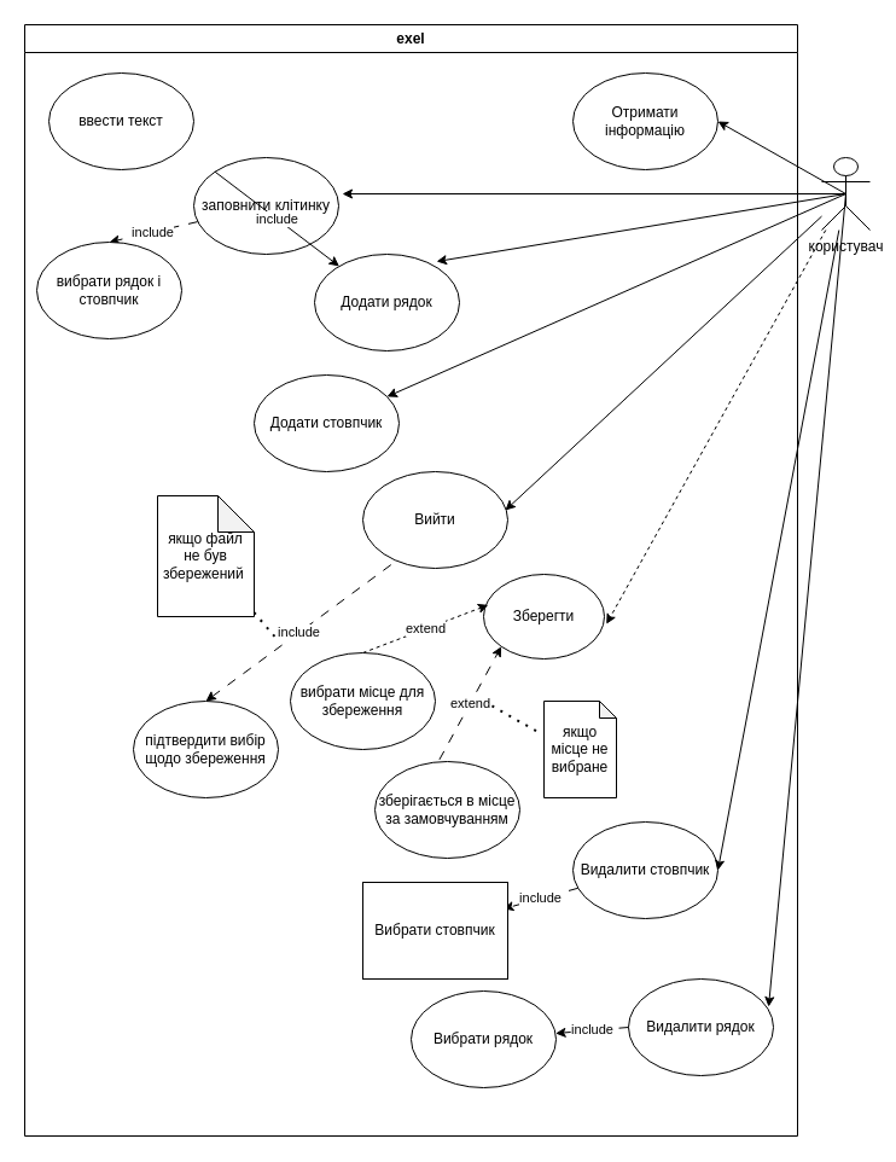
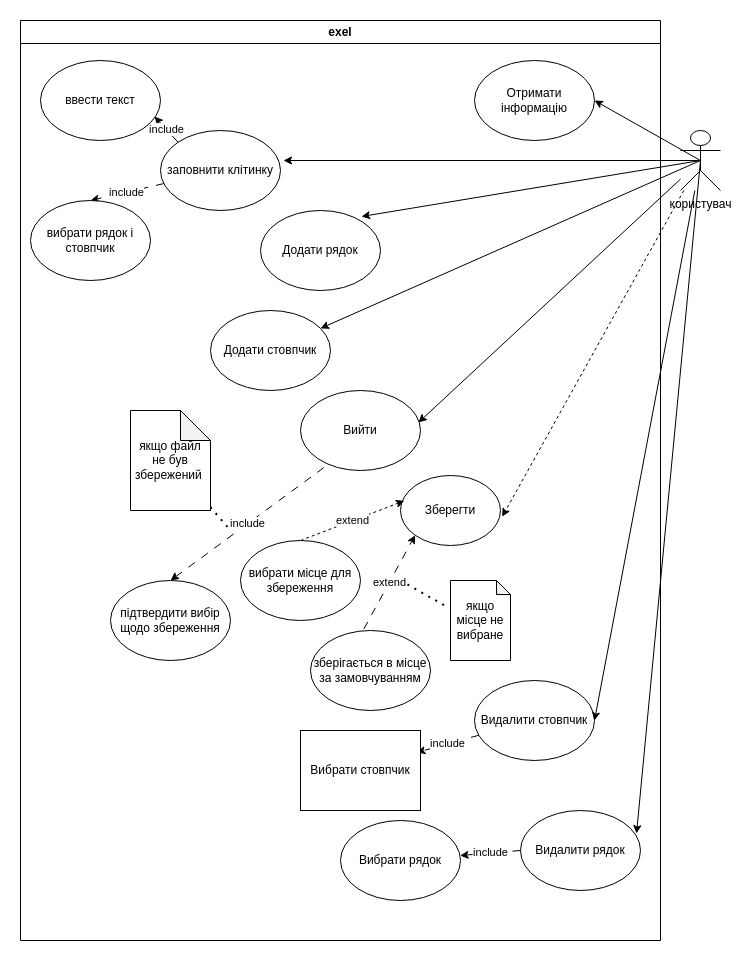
  <mxCell id="0" />
  <mxCell id="1" parent="0" />
  <mxCell id="2" value="exel" style="swimlane;whiteSpace=wrap;html=1;" parent="1" vertex="1"><mxGeometry x="20" y="20" width="640" height="920" as="geometry" /></mxCell>
  <mxCell id="3" value="Зберегти" style="ellipse;whiteSpace=wrap;html=1;" parent="2" vertex="1"><mxGeometry x="380" y="455" width="100" height="70" as="geometry" /></mxCell>
  <mxCell id="4" value="Вийти" style="ellipse;whiteSpace=wrap;html=1;" parent="2" vertex="1"><mxGeometry x="280" y="370" width="120" height="80" as="geometry" /></mxCell>
  <mxCell id="5" value="Отримати інформацію" style="ellipse;whiteSpace=wrap;html=1;" parent="2" vertex="1"><mxGeometry x="454" y="40" width="120" height="80" as="geometry" /></mxCell>
  <mxCell id="6" value="Додати рядок" style="ellipse;whiteSpace=wrap;html=1;" parent="2" vertex="1"><mxGeometry x="240" y="190" width="120" height="80" as="geometry" /></mxCell>
  <mxCell id="7" value="Додати стовпчик" style="ellipse;whiteSpace=wrap;html=1;" parent="2" vertex="1"><mxGeometry x="190" y="290" width="120" height="80" as="geometry" /></mxCell>
  <mxCell id="8" value="Видалити стовпчик" style="ellipse;whiteSpace=wrap;html=1;" parent="2" vertex="1"><mxGeometry x="454" y="660" width="120" height="80" as="geometry" /></mxCell>
  <mxCell id="9" value="Видалити рядок" style="ellipse;whiteSpace=wrap;html=1;" parent="2" vertex="1"><mxGeometry x="500" y="790" width="120" height="80" as="geometry" /></mxCell>
  <mxCell id="10" value="include" style="endArrow=classic;html=1;rounded=0;entryX=0.5;entryY=0;entryDx=0;entryDy=0;dashed=1;dashPattern=8 8;" parent="2" source="14" target="11" edge="1"><mxGeometry width="50" height="50" relative="1" as="geometry"><mxPoint x="50" y="350" as="sourcePoint" /><mxPoint x="70" y="340" as="targetPoint" /></mxGeometry></mxCell>
  <mxCell id="11" value="вибрати рядок і стовпчик" style="ellipse;whiteSpace=wrap;html=1;" parent="2" vertex="1"><mxGeometry x="10" y="180" width="120" height="80" as="geometry" /></mxCell>
  <mxCell id="12" value="include" style="endArrow=classic;html=1;rounded=0;dashed=1;dashPattern=8 8;entryX=0.97;entryY=0.274;entryDx=0;entryDy=0;entryPerimeter=0;" parent="2" source="8" target="13" edge="1"><mxGeometry width="50" height="50" relative="1" as="geometry"><mxPoint x="70" y="550" as="sourcePoint" /><mxPoint x="290" y="590" as="targetPoint" /></mxGeometry></mxCell>
  <mxCell id="13" value="Вибрати стовпчик" style="whiteSpace=wrap;html=1;rounded=0;" parent="2" vertex="1"><mxGeometry x="280" y="710" width="120" height="80" as="geometry" /></mxCell>
  <mxCell id="14" value="заповнити клітинку&lt;br&gt;" style="ellipse;whiteSpace=wrap;html=1;" parent="2" vertex="1"><mxGeometry x="140" y="110" width="120" height="80" as="geometry" /></mxCell>
  <mxCell id="15" value="якщо файл не був збережений&amp;nbsp;" style="shape=note;whiteSpace=wrap;html=1;backgroundOutline=1;darkOpacity=0.05;" parent="2" vertex="1"><mxGeometry x="110" y="390" width="80" height="100" as="geometry" /></mxCell>
  <mxCell id="16" value="" style="endArrow=none;dashed=1;html=1;dashPattern=1 3;strokeWidth=2;rounded=0;" parent="2" source="15" edge="1"><mxGeometry width="50" height="50" relative="1" as="geometry"><mxPoint x="110" y="640" as="sourcePoint" /><mxPoint x="210" y="510" as="targetPoint" /></mxGeometry></mxCell>
  <mxCell id="17" value="include" style="endArrow=classic;html=1;rounded=0;exitX=0.194;exitY=0.964;exitDx=0;exitDy=0;exitPerimeter=0;dashed=1;dashPattern=8 8;entryX=0.5;entryY=0;entryDx=0;entryDy=0;" parent="2" source="4" target="18" edge="1"><mxGeometry width="50" height="50" relative="1" as="geometry"><mxPoint x="160" y="630" as="sourcePoint" /><mxPoint x="210" y="600" as="targetPoint" /></mxGeometry></mxCell>
  <mxCell id="18" value="підтвердити вибір щодо збереження" style="ellipse;whiteSpace=wrap;html=1;" parent="2" vertex="1"><mxGeometry x="90" y="560" width="120" height="80" as="geometry" /></mxCell>
  <mxCell id="19" value="extend" style="endArrow=classic;html=1;rounded=0;entryX=0.038;entryY=0.362;entryDx=0;entryDy=0;entryPerimeter=0;dashed=1;exitX=0.5;exitY=0;exitDx=0;exitDy=0;" parent="2" source="20" target="3" edge="1"><mxGeometry width="50" height="50" relative="1" as="geometry"><mxPoint x="330" y="580" as="sourcePoint" /><mxPoint x="320" y="590" as="targetPoint" /></mxGeometry></mxCell>
  <mxCell id="20" value="вибрати місце для збереження" style="ellipse;whiteSpace=wrap;html=1;" parent="2" vertex="1"><mxGeometry x="220" y="520" width="120" height="80" as="geometry" /></mxCell>
- <mxCell id="21" value="include" style="endArrow=classic;html=1;rounded=0;exitX=0;exitY=0;exitDx=0;exitDy=0;" edge="1" parent="2" source="14" target="6"><mxGeometry width="50" height="50" relative="1" as="geometry"><mxPoint x="80" y="110" as="sourcePoint" /><mxPoint x="100" y="100" as="targetPoint" /></mxGeometry></mxCell>
+ <mxCell id="21" value="include" style="endArrow=classic;html=1;rounded=0;exitX=0;exitY=0;exitDx=0;exitDy=0;entryX=0.95;entryY=0.701;entryDx=0;entryDy=0;entryPerimeter=0;" edge="1" parent="2" source="14" target="22"><mxGeometry width="50" height="50" relative="1" as="geometry"><mxPoint x="80" y="110" as="sourcePoint" /><mxPoint x="100" y="100" as="targetPoint" /></mxGeometry></mxCell>
  <mxCell id="22" value="ввести текст" style="ellipse;whiteSpace=wrap;html=1;" vertex="1" parent="2"><mxGeometry x="20" y="40" width="120" height="80" as="geometry" /></mxCell>
  <mxCell id="23" value="якщо місце не вибране" style="shape=note;whiteSpace=wrap;html=1;backgroundOutline=1;darkOpacity=0.05;size=14;" vertex="1" parent="2"><mxGeometry x="430" y="560" width="60" height="80" as="geometry" /></mxCell>
  <mxCell id="24" value="" style="endArrow=none;dashed=1;html=1;dashPattern=1 3;strokeWidth=2;rounded=0;entryX=-0.051;entryY=0.333;entryDx=0;entryDy=0;entryPerimeter=0;" edge="1" parent="2" target="23"><mxGeometry width="50" height="50" relative="1" as="geometry"><mxPoint x="380" y="560" as="sourcePoint" /><mxPoint x="310" y="530" as="targetPoint" /></mxGeometry></mxCell>
  <mxCell id="25" value="Вибрати рядок" style="ellipse;whiteSpace=wrap;html=1;" vertex="1" parent="2"><mxGeometry x="320" y="800" width="120" height="80" as="geometry" /></mxCell>
  <mxCell id="26" value="include" style="endArrow=classic;html=1;rounded=0;exitX=0;exitY=0.5;exitDx=0;exitDy=0;dashed=1;dashPattern=8 8;" parent="2" source="9" target="25" edge="1"><mxGeometry width="50" height="50" relative="1" as="geometry"><mxPoint x="310" y="590" as="sourcePoint" /><mxPoint x="370" y="580" as="targetPoint" /></mxGeometry></mxCell>
  <mxCell id="27" value="extend" style="endArrow=classic;html=1;rounded=0;entryX=0;entryY=1;entryDx=0;entryDy=0;dashed=1;dashPattern=8 8;exitX=0.445;exitY=-0.02;exitDx=0;exitDy=0;exitPerimeter=0;" edge="1" parent="2" source="28" target="3"><mxGeometry width="50" height="50" relative="1" as="geometry"><mxPoint x="360" y="590" as="sourcePoint" /><mxPoint x="360" y="590" as="targetPoint" /></mxGeometry></mxCell>
  <mxCell id="28" value="зберігається в місце за замовчуванням" style="ellipse;whiteSpace=wrap;html=1;" vertex="1" parent="2"><mxGeometry x="290" y="610" width="120" height="80" as="geometry" /></mxCell>
  <mxCell id="29" value="користувач" style="shape=umlActor;verticalLabelPosition=bottom;verticalAlign=top;html=1;outlineConnect=0;" parent="1" vertex="1"><mxGeometry x="680" y="130" width="40" height="60" as="geometry" /></mxCell>
  <mxCell id="30" value="" style="endArrow=classic;html=1;rounded=0;entryX=0.842;entryY=0.075;entryDx=0;entryDy=0;entryPerimeter=0;exitX=0.5;exitY=0.5;exitDx=0;exitDy=0;exitPerimeter=0;" parent="1" source="29" target="6" edge="1"><mxGeometry width="50" height="50" relative="1" as="geometry"><mxPoint x="960" y="186" as="sourcePoint" /><mxPoint x="731" y="125" as="targetPoint" /></mxGeometry></mxCell>
  <mxCell id="31" value="" style="endArrow=classic;html=1;rounded=0;entryX=1;entryY=0.5;entryDx=0;entryDy=0;exitX=0.5;exitY=0.5;exitDx=0;exitDy=0;exitPerimeter=0;" parent="1" source="29" target="5" edge="1"><mxGeometry width="50" height="50" relative="1" as="geometry"><mxPoint x="970" y="196" as="sourcePoint" /><mxPoint x="741" y="135" as="targetPoint" /></mxGeometry></mxCell>
  <mxCell id="32" value="" style="endArrow=classic;html=1;rounded=0;entryX=1.017;entryY=0.588;entryDx=0;entryDy=0;entryPerimeter=0;dashed=1;" parent="1" source="29" target="3" edge="1"><mxGeometry width="50" height="50" relative="1" as="geometry"><mxPoint x="990" y="216" as="sourcePoint" /><mxPoint x="761" y="155" as="targetPoint" /></mxGeometry></mxCell>
  <mxCell id="33" value="" style="endArrow=classic;html=1;rounded=0;entryX=0.967;entryY=0.288;entryDx=0;entryDy=0;entryPerimeter=0;exitX=0.5;exitY=0.5;exitDx=0;exitDy=0;exitPerimeter=0;" parent="1" source="29" target="9" edge="1"><mxGeometry width="50" height="50" relative="1" as="geometry"><mxPoint x="1000" y="226" as="sourcePoint" /><mxPoint x="771" y="165" as="targetPoint" /></mxGeometry></mxCell>
  <mxCell id="34" value="" style="endArrow=classic;html=1;rounded=0;entryX=1;entryY=0.5;entryDx=0;entryDy=0;" parent="1" source="29" target="8" edge="1"><mxGeometry width="50" height="50" relative="1" as="geometry"><mxPoint x="1010" y="236" as="sourcePoint" /><mxPoint x="781" y="175" as="targetPoint" /></mxGeometry></mxCell>
  <mxCell id="35" value="" style="endArrow=classic;html=1;rounded=0;entryX=0.983;entryY=0.4;entryDx=0;entryDy=0;entryPerimeter=0;" parent="1" source="29" target="4" edge="1"><mxGeometry width="50" height="50" relative="1" as="geometry"><mxPoint x="1020" y="246" as="sourcePoint" /><mxPoint x="791" y="185" as="targetPoint" /></mxGeometry></mxCell>
  <mxCell id="36" value="" style="endArrow=classic;html=1;rounded=0;entryX=1.025;entryY=0.375;entryDx=0;entryDy=0;entryPerimeter=0;exitX=0.5;exitY=0.5;exitDx=0;exitDy=0;exitPerimeter=0;" parent="1" source="29" target="14" edge="1"><mxGeometry width="50" height="50" relative="1" as="geometry"><mxPoint x="1030" y="256" as="sourcePoint" /><mxPoint x="801" y="195" as="targetPoint" /></mxGeometry></mxCell>
  <mxCell id="37" value="" style="endArrow=classic;html=1;rounded=0;exitX=0.5;exitY=0.5;exitDx=0;exitDy=0;exitPerimeter=0;" parent="1" source="29" target="7" edge="1"><mxGeometry width="50" height="50" relative="1" as="geometry"><mxPoint x="960" y="190" as="sourcePoint" /><mxPoint x="660" y="460" as="targetPoint" /></mxGeometry></mxCell>
